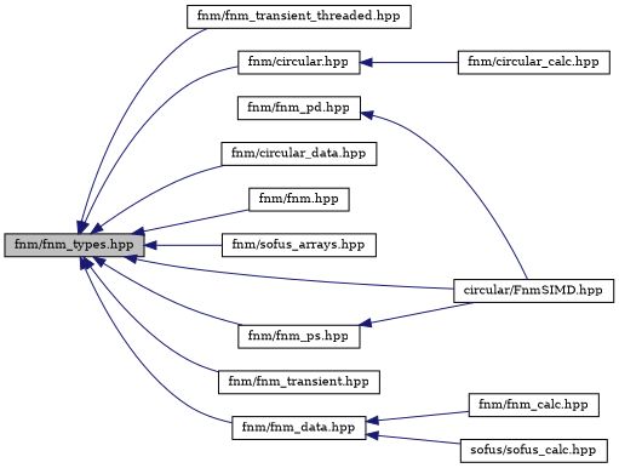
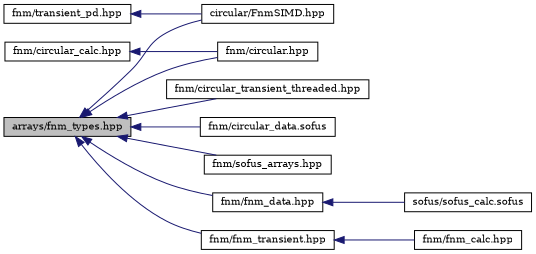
  digraph {
    fontname="DejaVu Serif"
    rankdir=LR
    node [color=black fillcolor=white fontname="DejaVu Serif" fontsize=10 shape=record style=filled]
    edge [color=midnightblue dir=back fontname="DejaVu Serif" fontsize=10 labelfontname=Helvetica labelfontsize=10 style=solid]
-   n1 [fillcolor=grey75 fontcolor=black height=0.2 label="fnm/fnm_types.hpp" width=0.4]
+   n1 [fillcolor=grey75 fontcolor=black height=0.2 label="arrays/fnm_types.hpp" width=0.4]
    n2 [height=0.2 label="circular/FnmSIMD.hpp" width=0.4]
    n3 [height=0.2 label="fnm/circular.hpp" width=0.4]
-   n4 [height=0.2 label="fnm/circular_data.hpp" width=0.4]
-   n5 [height=0.2 label="fnm/fnm.hpp" width=0.4]
+   n4 [height=0.2 label="fnm/circular_data.sofus" width=0.4]
    n6 [height=0.2 label="fnm/sofus_arrays.hpp" width=0.4]
    n7 [height=0.2 label="fnm/fnm_data.hpp" width=0.4]
-   n8 [height=0.2 label="fnm/fnm_ps.hpp" width=0.4]
    n9 [height=0.2 label="fnm/fnm_transient.hpp" width=0.4]
-   n10 [height=0.2 label="fnm/fnm_transient_threaded.hpp" width=0.4]
+   n10 [height=0.2 label="fnm/circular_transient_threaded.hpp" width=0.4]
    n11 [height=0.2 label="fnm/circular_calc.hpp" width=0.4]
    n12 [height=0.2 label="fnm/fnm_calc.hpp" width=0.4]
-   n13 [height=0.2 label="sofus/sofus_calc.hpp" width=0.4]
-   n14 [height=0.2 label="fnm/fnm_pd.hpp" width=0.4]
+   n13 [height=0.2 label="sofus/sofus_calc.sofus" width=0.4]
+   n14 [height=0.2 label="fnm/transient_pd.hpp" width=0.4]
    n1 -> n2
    n1 -> n3
    n1 -> n4
-   n1 -> n5
    n1 -> n6
    n1 -> n7
-   n1 -> n8
    n1 -> n9
    n1 -> n10
-   n3 -> n11
-   n7 -> n12
+   n11 -> n3
+   n9 -> n12
    n7 -> n13
-   n8 -> n2
    n14 -> n2
  }
